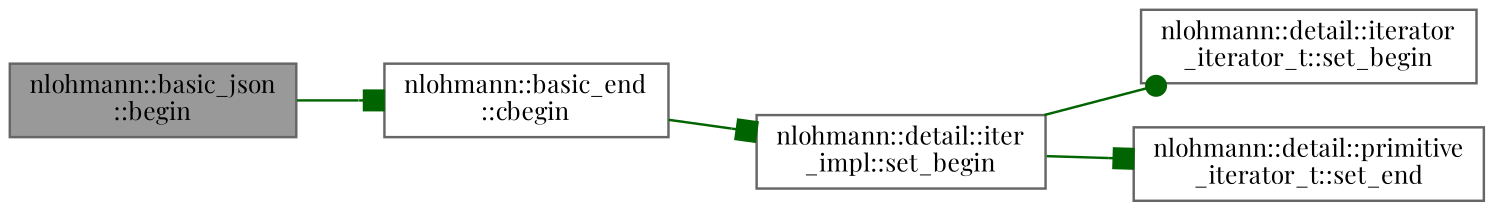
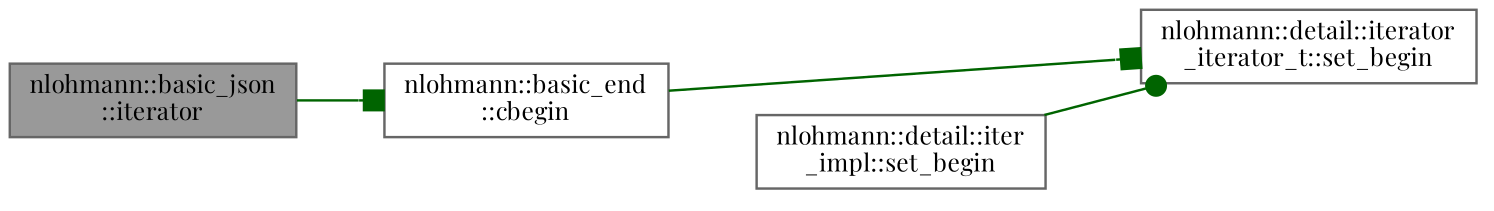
  digraph {
    fontname="Playfair Display"
    rankdir=LR
    node [color=grey40 fillcolor=white fontname="Playfair Display" fontsize=10 shape=box style=filled]
    edge [arrowhead=box color=darkgreen fontname="Playfair Display" fontsize=10 labelfontname=Helvetica labelfontsize=10 style=solid]
-   n1 [color=gray40 fillcolor=grey60 fontcolor=black height=0.2 label="nlohmann::basic_json\l::begin" width=0.4]
+   n1 [color=gray40 fillcolor=grey60 fontcolor=black height=0.2 label="nlohmann::basic_json\l::iterator" width=0.4]
    n2 [height=0.2 label="nlohmann::basic_end\l::cbegin" width=0.4]
    n3 [height=0.2 label="nlohmann::detail::iter\l_impl::set_begin" width=0.4]
    n4 [height=0.2 label="nlohmann::detail::iterator\l_iterator_t::set_begin" width=0.4]
-   n5 [height=0.2 label="nlohmann::detail::primitive\l_iterator_t::set_end" width=0.4]
    n1 -> n2
-   n2 -> n3
+   n2 -> n4
    n3 -> n4 [arrowhead=dot]
-   n3 -> n5
  }
